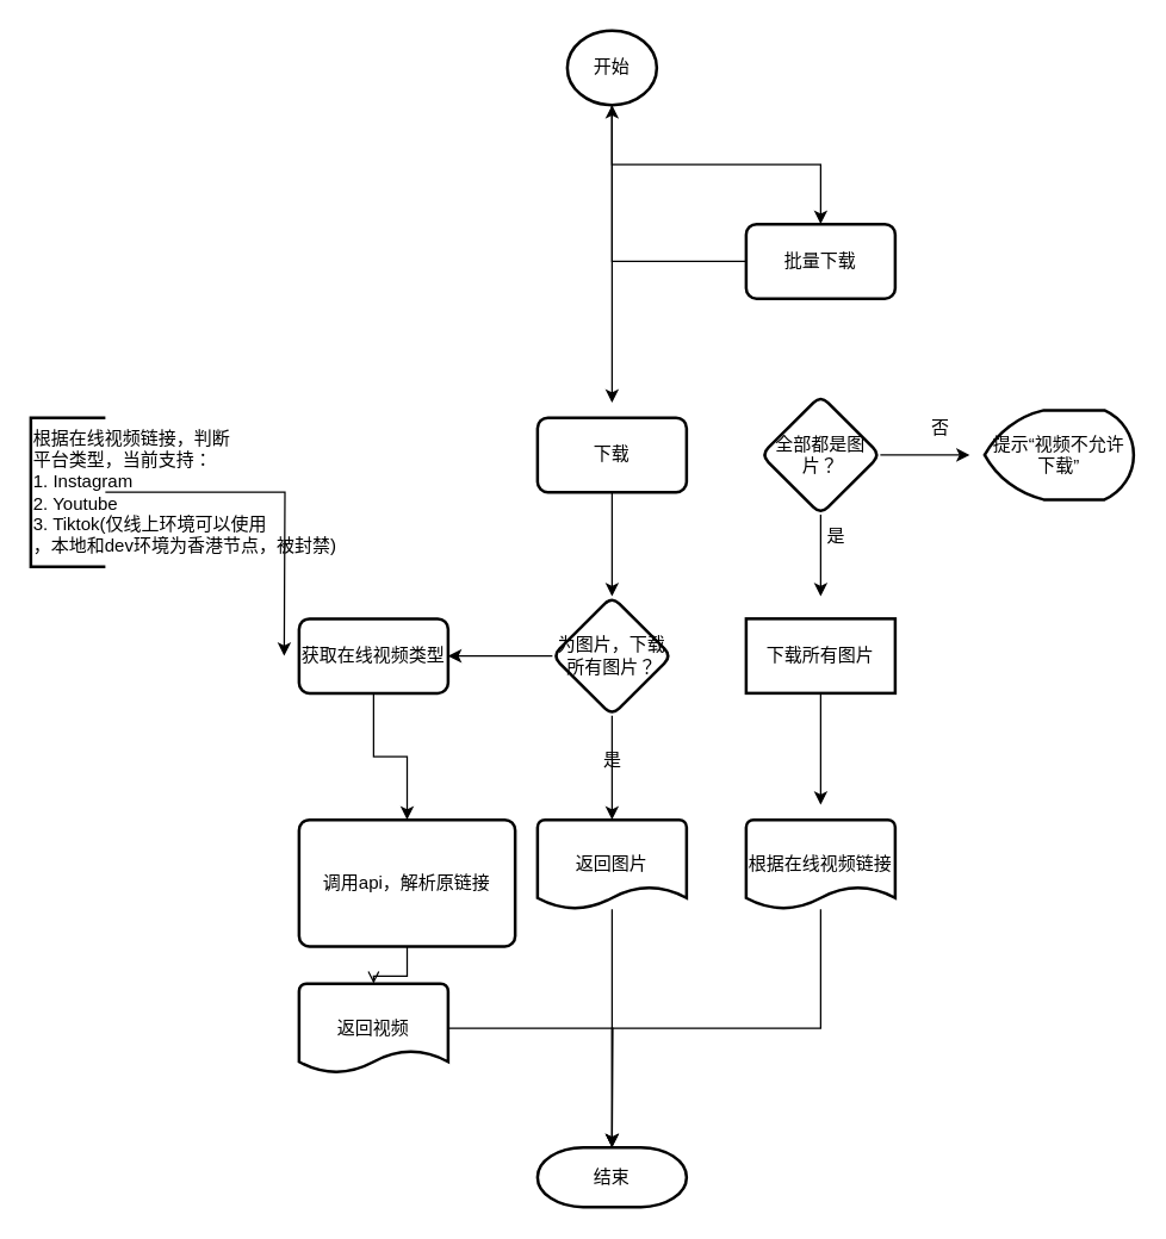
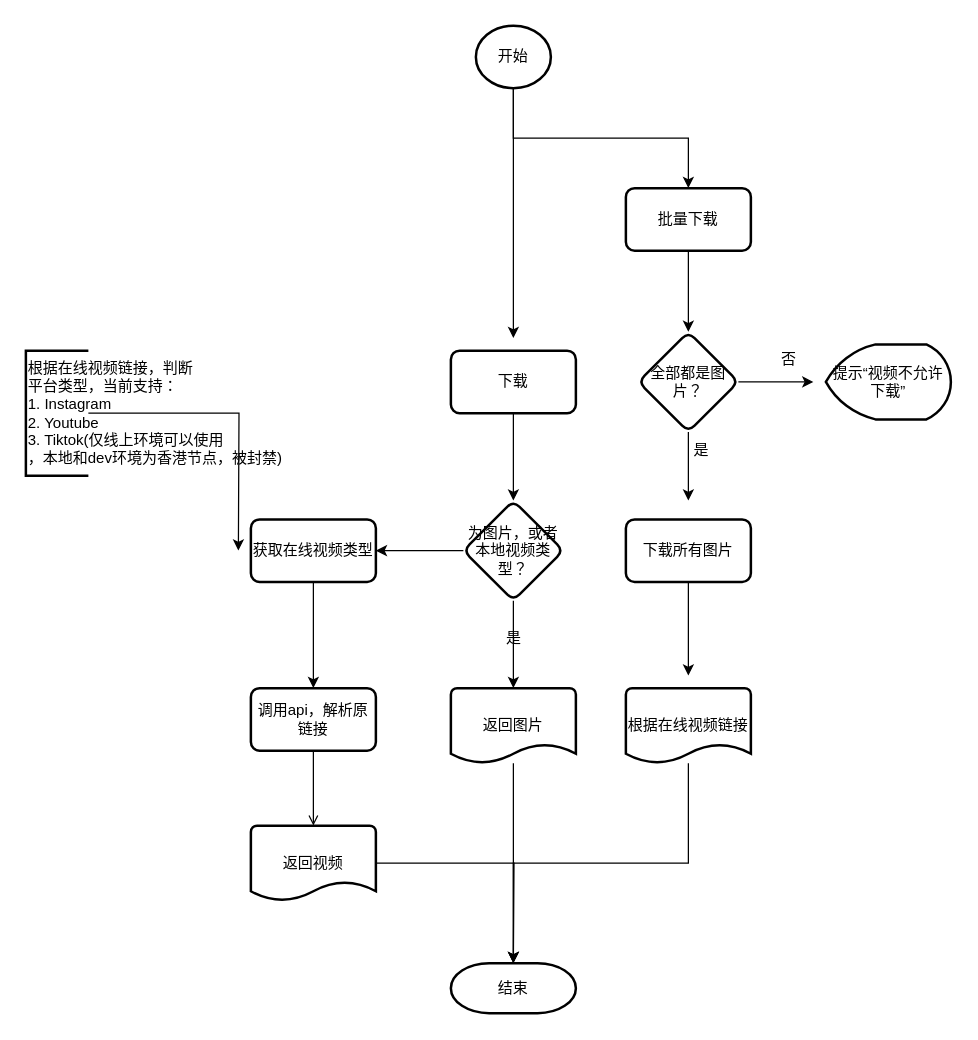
  <mxCell id="0" />
  <mxCell id="1" parent="0" />
  <mxCell id="2" style="edgeStyle=orthogonalEdgeStyle;rounded=0;orthogonalLoop=1;jettySize=auto;html=1;" edge="1" parent="1" source="4"><mxGeometry relative="1" as="geometry"><mxPoint x="410" y="270" as="targetPoint" /></mxGeometry></mxCell>
  <mxCell id="3" style="edgeStyle=orthogonalEdgeStyle;rounded=0;orthogonalLoop=1;jettySize=auto;html=1;" edge="1" parent="1" source="4"><mxGeometry relative="1" as="geometry"><mxPoint x="550" y="150" as="targetPoint" /><Array as="points"><mxPoint x="410" y="110" /><mxPoint x="550" y="110" /></Array></mxGeometry></mxCell>
  <mxCell id="4" value="开始" style="strokeWidth=2;html=1;shape=mxgraph.flowchart.start_2;whiteSpace=wrap;" vertex="1" parent="1"><mxGeometry x="380" y="20" width="60" height="50" as="geometry" /></mxCell>
  <mxCell id="5" value="结束" style="strokeWidth=2;html=1;shape=mxgraph.flowchart.terminator;whiteSpace=wrap;" vertex="1" parent="1"><mxGeometry x="360" y="770" width="100" height="40" as="geometry" /></mxCell>
  <mxCell id="6" style="edgeStyle=orthogonalEdgeStyle;rounded=0;orthogonalLoop=1;jettySize=auto;html=1;" edge="1" parent="1" source="7"><mxGeometry relative="1" as="geometry"><mxPoint x="410" y="400" as="targetPoint" /></mxGeometry></mxCell>
  <mxCell id="7" value="下载" style="rounded=1;whiteSpace=wrap;html=1;absoluteArcSize=1;arcSize=14;strokeWidth=2;" vertex="1" parent="1"><mxGeometry x="360" y="280" width="100" height="50" as="geometry" /></mxCell>
- <mxCell id="8" value="" style="edgeStyle=orthogonalEdgeStyle;rounded=0;orthogonalLoop=1;jettySize=auto;html=1;" edge="1" parent="1" source="9" target="4"><mxGeometry relative="1" as="geometry" /></mxCell>
+ <mxCell id="8" value="" style="edgeStyle=orthogonalEdgeStyle;rounded=0;orthogonalLoop=1;jettySize=auto;html=1;" edge="1" parent="1" source="9" target="12"><mxGeometry relative="1" as="geometry" /></mxCell>
  <mxCell id="9" value="批量下载" style="rounded=1;whiteSpace=wrap;html=1;absoluteArcSize=1;arcSize=14;strokeWidth=2;" vertex="1" parent="1"><mxGeometry x="500" y="150" width="100" height="50" as="geometry" /></mxCell>
  <mxCell id="10" style="edgeStyle=orthogonalEdgeStyle;rounded=0;orthogonalLoop=1;jettySize=auto;html=1;" edge="1" parent="1" source="12"><mxGeometry relative="1" as="geometry"><mxPoint x="650" y="305" as="targetPoint" /></mxGeometry></mxCell>
  <mxCell id="11" style="edgeStyle=orthogonalEdgeStyle;rounded=0;orthogonalLoop=1;jettySize=auto;html=1;" edge="1" parent="1" source="12"><mxGeometry relative="1" as="geometry"><mxPoint x="550" y="400" as="targetPoint" /></mxGeometry></mxCell>
  <mxCell id="12" value="全部都是图片？" style="rhombus;whiteSpace=wrap;html=1;rounded=1;strokeWidth=2;arcSize=14;" vertex="1" parent="1"><mxGeometry x="510" y="265" width="80" height="80" as="geometry" /></mxCell>
  <mxCell id="13" value="否" style="text;html=1;align=center;verticalAlign=middle;resizable=0;points=[];autosize=1;" vertex="1" parent="1"><mxGeometry x="615" y="277" width="30" height="20" as="geometry" /></mxCell>
  <mxCell id="14" value="提示“视频不允许下载”" style="strokeWidth=2;html=1;shape=mxgraph.flowchart.display;whiteSpace=wrap;" vertex="1" parent="1"><mxGeometry x="660" y="275" width="100" height="60" as="geometry" /></mxCell>
  <mxCell id="15" style="edgeStyle=orthogonalEdgeStyle;rounded=0;orthogonalLoop=1;jettySize=auto;html=1;" edge="1" parent="1" source="17"><mxGeometry relative="1" as="geometry"><mxPoint x="410" y="550" as="targetPoint" /></mxGeometry></mxCell>
  <mxCell id="16" style="edgeStyle=orthogonalEdgeStyle;rounded=0;orthogonalLoop=1;jettySize=auto;html=1;" edge="1" parent="1" source="17"><mxGeometry relative="1" as="geometry"><mxPoint x="300" y="440" as="targetPoint" /></mxGeometry></mxCell>
- <mxCell id="17" value="为图片，下载所有图片？" style="rhombus;whiteSpace=wrap;html=1;rounded=1;strokeWidth=2;arcSize=14;" vertex="1" parent="1"><mxGeometry x="370" y="400" width="80" height="80" as="geometry" /></mxCell>
+ <mxCell id="17" value="为图片，或者本地视频类型？" style="rhombus;whiteSpace=wrap;html=1;rounded=1;strokeWidth=2;arcSize=14;" vertex="1" parent="1"><mxGeometry x="370" y="400" width="80" height="80" as="geometry" /></mxCell>
  <mxCell id="18" value="是" style="text;html=1;align=center;verticalAlign=middle;resizable=0;points=[];autosize=1;" vertex="1" parent="1"><mxGeometry x="395" y="500" width="30" height="20" as="geometry" /></mxCell>
  <mxCell id="19" value="是" style="text;html=1;align=center;verticalAlign=middle;resizable=0;points=[];autosize=1;" vertex="1" parent="1"><mxGeometry x="545" y="350" width="30" height="20" as="geometry" /></mxCell>
  <mxCell id="20" style="edgeStyle=orthogonalEdgeStyle;rounded=0;orthogonalLoop=1;jettySize=auto;html=1;" edge="1" parent="1" source="21"><mxGeometry relative="1" as="geometry"><mxPoint x="550" y="540" as="targetPoint" /></mxGeometry></mxCell>
- <mxCell id="21" value="下载所有图片" style="whiteSpace=wrap;html=1;absoluteArcSize=1;arcSize=14;strokeWidth=2;rounded=0;" vertex="1" parent="1"><mxGeometry x="500" y="415" width="100" height="50" as="geometry" /></mxCell>
+ <mxCell id="21" value="下载所有图片" style="rounded=1;whiteSpace=wrap;html=1;absoluteArcSize=1;arcSize=14;strokeWidth=2;" vertex="1" parent="1"><mxGeometry x="500" y="415" width="100" height="50" as="geometry" /></mxCell>
  <mxCell id="22" style="edgeStyle=orthogonalEdgeStyle;rounded=0;orthogonalLoop=1;jettySize=auto;html=1;" edge="1" parent="1" source="23"><mxGeometry relative="1" as="geometry"><mxPoint x="410" y="770" as="targetPoint" /><Array as="points"><mxPoint x="550" y="690" /><mxPoint x="410" y="690" /></Array></mxGeometry></mxCell>
  <mxCell id="23" value="根据在线视频链接" style="strokeWidth=2;html=1;shape=mxgraph.flowchart.document2;whiteSpace=wrap;size=0.25;" vertex="1" parent="1"><mxGeometry x="500" y="550" width="100" height="60" as="geometry" /></mxCell>
  <mxCell id="24" style="edgeStyle=orthogonalEdgeStyle;rounded=0;orthogonalLoop=1;jettySize=auto;html=1;entryX=0.5;entryY=0;entryDx=0;entryDy=0;" edge="1" parent="1" source="25" target="31"><mxGeometry relative="1" as="geometry" /></mxCell>
  <mxCell id="25" value="获取在线视频类型" style="rounded=1;whiteSpace=wrap;html=1;absoluteArcSize=1;arcSize=14;strokeWidth=2;" vertex="1" parent="1"><mxGeometry x="200" y="415" width="100" height="50" as="geometry" /></mxCell>
  <mxCell id="26" style="edgeStyle=orthogonalEdgeStyle;rounded=0;orthogonalLoop=1;jettySize=auto;html=1;" edge="1" parent="1" source="27"><mxGeometry relative="1" as="geometry"><mxPoint x="190" y="440" as="targetPoint" /></mxGeometry></mxCell>
  <mxCell id="27" value="根据在线视频链接，判断&lt;br&gt;平台类型，当前支持：&lt;br&gt;1. Instagram&lt;br&gt;2. Youtube&lt;br&gt;3. Tiktok(仅线上环境可以使用&lt;br&gt;，本地和dev环境为香港节点，被封禁)" style="strokeWidth=2;html=1;shape=mxgraph.flowchart.annotation_1;align=left;pointerEvents=1;" vertex="1" parent="1"><mxGeometry x="20" y="280" width="50" height="100" as="geometry" /></mxCell>
  <mxCell id="28" style="edgeStyle=orthogonalEdgeStyle;rounded=0;orthogonalLoop=1;jettySize=auto;html=1;entryX=0.5;entryY=0;entryDx=0;entryDy=0;entryPerimeter=0;" edge="1" parent="1" source="29" target="5"><mxGeometry relative="1" as="geometry" /></mxCell>
  <mxCell id="29" value="返回图片" style="strokeWidth=2;html=1;shape=mxgraph.flowchart.document2;whiteSpace=wrap;size=0.25;" vertex="1" parent="1"><mxGeometry x="360" y="550" width="100" height="60" as="geometry" /></mxCell>
  <mxCell id="30" style="edgeStyle=orthogonalEdgeStyle;rounded=0;orthogonalLoop=1;jettySize=auto;html=1;entryX=0.5;entryY=0;entryDx=0;entryDy=0;entryPerimeter=0;endArrow=open;" edge="1" parent="1" source="31" target="33"><mxGeometry relative="1" as="geometry" /></mxCell>
- <mxCell id="31" value="调用api，解析原链接" style="rounded=1;whiteSpace=wrap;html=1;absoluteArcSize=1;arcSize=14;strokeWidth=2;" vertex="1" parent="1"><mxGeometry x="200" y="550" width="145" height="85" as="geometry" /></mxCell>
+ <mxCell id="31" value="调用api，解析原链接" style="rounded=1;whiteSpace=wrap;html=1;absoluteArcSize=1;arcSize=14;strokeWidth=2;" vertex="1" parent="1"><mxGeometry x="200" y="550" width="100" height="50" as="geometry" /></mxCell>
  <mxCell id="32" style="edgeStyle=orthogonalEdgeStyle;rounded=0;orthogonalLoop=1;jettySize=auto;html=1;" edge="1" parent="1" source="33"><mxGeometry relative="1" as="geometry"><mxPoint x="410" y="770" as="targetPoint" /></mxGeometry></mxCell>
  <mxCell id="33" value="返回视频" style="strokeWidth=2;html=1;shape=mxgraph.flowchart.document2;whiteSpace=wrap;size=0.25;" vertex="1" parent="1"><mxGeometry x="200" y="660" width="100" height="60" as="geometry" /></mxCell>
